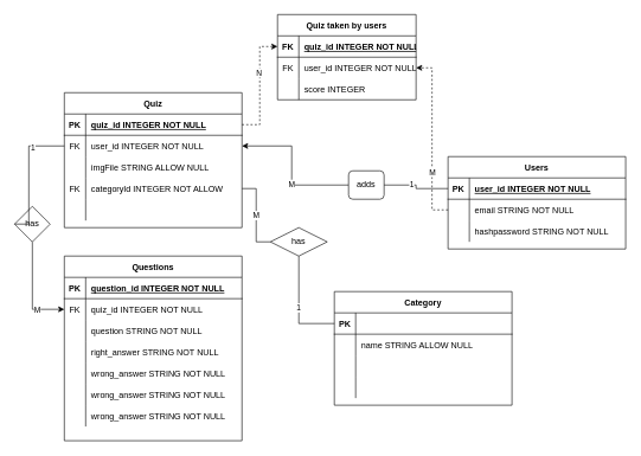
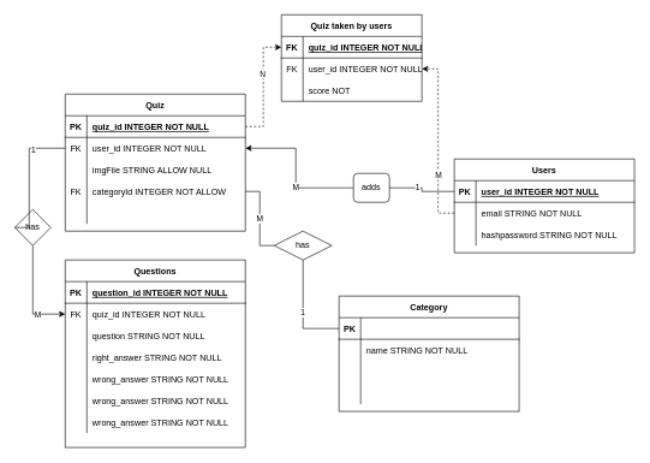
  <mxCell id="0" />
  <mxCell id="1" parent="0" />
  <mxCell id="2" value="Users" style="shape=table;startSize=30;container=1;collapsible=1;childLayout=tableLayout;fixedRows=1;rowLines=0;fontStyle=1;align=center;resizeLast=1;" parent="1" vertex="1"><mxGeometry x="630" y="220" width="250" height="130" as="geometry" /></mxCell>
  <mxCell id="3" value="" style="shape=partialRectangle;collapsible=0;dropTarget=0;pointerEvents=0;fillColor=none;points=[[0,0.5],[1,0.5]];portConstraint=eastwest;top=0;left=0;right=0;bottom=1;" parent="2" vertex="1"><mxGeometry y="30" width="250" height="30" as="geometry" /></mxCell>
  <mxCell id="4" value="PK" style="shape=partialRectangle;overflow=hidden;connectable=0;fillColor=none;top=0;left=0;bottom=0;right=0;fontStyle=1;" parent="3" vertex="1"><mxGeometry width="30" height="30" as="geometry"><mxRectangle width="30" height="30" as="alternateBounds" /></mxGeometry></mxCell>
  <mxCell id="5" value="user_id INTEGER NOT NULL" style="shape=partialRectangle;overflow=hidden;connectable=0;fillColor=none;top=0;left=0;bottom=0;right=0;align=left;spacingLeft=6;fontStyle=5;" parent="3" vertex="1"><mxGeometry x="30" width="220" height="30" as="geometry"><mxRectangle width="220" height="30" as="alternateBounds" /></mxGeometry></mxCell>
  <mxCell id="6" value="" style="shape=partialRectangle;collapsible=0;dropTarget=0;pointerEvents=0;fillColor=none;points=[[0,0.5],[1,0.5]];portConstraint=eastwest;top=0;left=0;right=0;bottom=0;" parent="2" vertex="1"><mxGeometry y="60" width="250" height="30" as="geometry" /></mxCell>
  <mxCell id="7" value="" style="shape=partialRectangle;overflow=hidden;connectable=0;fillColor=none;top=0;left=0;bottom=0;right=0;" parent="6" vertex="1"><mxGeometry width="30" height="30" as="geometry"><mxRectangle width="30" height="30" as="alternateBounds" /></mxGeometry></mxCell>
  <mxCell id="8" value="email STRING NOT NULL" style="shape=partialRectangle;overflow=hidden;connectable=0;fillColor=none;top=0;left=0;bottom=0;right=0;align=left;spacingLeft=6;" parent="6" vertex="1"><mxGeometry x="30" width="220" height="30" as="geometry"><mxRectangle width="220" height="30" as="alternateBounds" /></mxGeometry></mxCell>
  <mxCell id="9" value="" style="shape=partialRectangle;collapsible=0;dropTarget=0;pointerEvents=0;fillColor=none;points=[[0,0.5],[1,0.5]];portConstraint=eastwest;top=0;left=0;right=0;bottom=0;" parent="2" vertex="1"><mxGeometry y="90" width="250" height="30" as="geometry" /></mxCell>
  <mxCell id="10" value="" style="shape=partialRectangle;overflow=hidden;connectable=0;fillColor=none;top=0;left=0;bottom=0;right=0;" parent="9" vertex="1"><mxGeometry width="30" height="30" as="geometry"><mxRectangle width="30" height="30" as="alternateBounds" /></mxGeometry></mxCell>
  <mxCell id="11" value="hashpassword STRING NOT NULL" style="shape=partialRectangle;overflow=hidden;connectable=0;fillColor=none;top=0;left=0;bottom=0;right=0;align=left;spacingLeft=6;" parent="9" vertex="1"><mxGeometry x="30" width="220" height="30" as="geometry"><mxRectangle width="220" height="30" as="alternateBounds" /></mxGeometry></mxCell>
  <mxCell id="12" value="Questions" style="shape=table;startSize=30;container=1;collapsible=1;childLayout=tableLayout;fixedRows=1;rowLines=0;fontStyle=1;align=center;resizeLast=1;" parent="1" vertex="1"><mxGeometry x="90" y="360" width="250" height="260" as="geometry" /></mxCell>
  <mxCell id="13" value="" style="shape=partialRectangle;collapsible=0;dropTarget=0;pointerEvents=0;fillColor=none;points=[[0,0.5],[1,0.5]];portConstraint=eastwest;top=0;left=0;right=0;bottom=1;" parent="12" vertex="1"><mxGeometry y="30" width="250" height="30" as="geometry" /></mxCell>
  <mxCell id="14" value="PK" style="shape=partialRectangle;overflow=hidden;connectable=0;fillColor=none;top=0;left=0;bottom=0;right=0;fontStyle=1;" parent="13" vertex="1"><mxGeometry width="30" height="30" as="geometry"><mxRectangle width="30" height="30" as="alternateBounds" /></mxGeometry></mxCell>
  <mxCell id="15" value="question_id INTEGER NOT NULL" style="shape=partialRectangle;overflow=hidden;connectable=0;fillColor=none;top=0;left=0;bottom=0;right=0;align=left;spacingLeft=6;fontStyle=5;" parent="13" vertex="1"><mxGeometry x="30" width="220" height="30" as="geometry"><mxRectangle width="220" height="30" as="alternateBounds" /></mxGeometry></mxCell>
  <mxCell id="16" value="" style="shape=partialRectangle;collapsible=0;dropTarget=0;pointerEvents=0;fillColor=none;points=[[0,0.5],[1,0.5]];portConstraint=eastwest;top=0;left=0;right=0;bottom=0;" parent="12" vertex="1"><mxGeometry y="60" width="250" height="30" as="geometry" /></mxCell>
  <mxCell id="17" value="FK" style="shape=partialRectangle;overflow=hidden;connectable=0;fillColor=none;top=0;left=0;bottom=0;right=0;" parent="16" vertex="1"><mxGeometry width="30" height="30" as="geometry"><mxRectangle width="30" height="30" as="alternateBounds" /></mxGeometry></mxCell>
  <mxCell id="18" value="quiz_id INTEGER NOT NULL" style="shape=partialRectangle;overflow=hidden;connectable=0;fillColor=none;top=0;left=0;bottom=0;right=0;align=left;spacingLeft=6;" parent="16" vertex="1"><mxGeometry x="30" width="220" height="30" as="geometry"><mxRectangle width="220" height="30" as="alternateBounds" /></mxGeometry></mxCell>
  <mxCell id="19" value="" style="shape=partialRectangle;collapsible=0;dropTarget=0;pointerEvents=0;fillColor=none;points=[[0,0.5],[1,0.5]];portConstraint=eastwest;top=0;left=0;right=0;bottom=0;" parent="12" vertex="1"><mxGeometry y="90" width="250" height="30" as="geometry" /></mxCell>
  <mxCell id="20" value="" style="shape=partialRectangle;overflow=hidden;connectable=0;fillColor=none;top=0;left=0;bottom=0;right=0;" parent="19" vertex="1"><mxGeometry width="30" height="30" as="geometry"><mxRectangle width="30" height="30" as="alternateBounds" /></mxGeometry></mxCell>
  <mxCell id="21" value="question STRING NOT NULL" style="shape=partialRectangle;overflow=hidden;connectable=0;fillColor=none;top=0;left=0;bottom=0;right=0;align=left;spacingLeft=6;" parent="19" vertex="1"><mxGeometry x="30" width="220" height="30" as="geometry"><mxRectangle width="220" height="30" as="alternateBounds" /></mxGeometry></mxCell>
  <mxCell id="22" value="" style="shape=partialRectangle;collapsible=0;dropTarget=0;pointerEvents=0;fillColor=none;points=[[0,0.5],[1,0.5]];portConstraint=eastwest;top=0;left=0;right=0;bottom=0;" parent="12" vertex="1"><mxGeometry y="120" width="250" height="30" as="geometry" /></mxCell>
  <mxCell id="23" value="" style="shape=partialRectangle;overflow=hidden;connectable=0;fillColor=none;top=0;left=0;bottom=0;right=0;" parent="22" vertex="1"><mxGeometry width="30" height="30" as="geometry"><mxRectangle width="30" height="30" as="alternateBounds" /></mxGeometry></mxCell>
  <mxCell id="24" value="right_answer STRING NOT NULL" style="shape=partialRectangle;overflow=hidden;connectable=0;fillColor=none;top=0;left=0;bottom=0;right=0;align=left;spacingLeft=6;" parent="22" vertex="1"><mxGeometry x="30" width="220" height="30" as="geometry"><mxRectangle width="220" height="30" as="alternateBounds" /></mxGeometry></mxCell>
  <mxCell id="25" value="" style="shape=partialRectangle;collapsible=0;dropTarget=0;pointerEvents=0;fillColor=none;points=[[0,0.5],[1,0.5]];portConstraint=eastwest;top=0;left=0;right=0;bottom=0;" parent="12" vertex="1"><mxGeometry y="150" width="250" height="30" as="geometry" /></mxCell>
  <mxCell id="26" value="" style="shape=partialRectangle;overflow=hidden;connectable=0;fillColor=none;top=0;left=0;bottom=0;right=0;" parent="25" vertex="1"><mxGeometry width="30" height="30" as="geometry"><mxRectangle width="30" height="30" as="alternateBounds" /></mxGeometry></mxCell>
  <mxCell id="27" value="wrong_answer STRING NOT NULL" style="shape=partialRectangle;overflow=hidden;connectable=0;fillColor=none;top=0;left=0;bottom=0;right=0;align=left;spacingLeft=6;" parent="25" vertex="1"><mxGeometry x="30" width="220" height="30" as="geometry"><mxRectangle width="220" height="30" as="alternateBounds" /></mxGeometry></mxCell>
  <mxCell id="28" value="" style="shape=partialRectangle;collapsible=0;dropTarget=0;pointerEvents=0;fillColor=none;points=[[0,0.5],[1,0.5]];portConstraint=eastwest;top=0;left=0;right=0;bottom=0;" parent="12" vertex="1"><mxGeometry y="180" width="250" height="30" as="geometry" /></mxCell>
  <mxCell id="29" value="" style="shape=partialRectangle;overflow=hidden;connectable=0;fillColor=none;top=0;left=0;bottom=0;right=0;" parent="28" vertex="1"><mxGeometry width="30" height="30" as="geometry"><mxRectangle width="30" height="30" as="alternateBounds" /></mxGeometry></mxCell>
  <mxCell id="30" value="wrong_answer STRING NOT NULL" style="shape=partialRectangle;overflow=hidden;connectable=0;fillColor=none;top=0;left=0;bottom=0;right=0;align=left;spacingLeft=6;" parent="28" vertex="1"><mxGeometry x="30" width="220" height="30" as="geometry"><mxRectangle width="220" height="30" as="alternateBounds" /></mxGeometry></mxCell>
  <mxCell id="31" value="" style="shape=partialRectangle;collapsible=0;dropTarget=0;pointerEvents=0;fillColor=none;points=[[0,0.5],[1,0.5]];portConstraint=eastwest;top=0;left=0;right=0;bottom=0;" parent="12" vertex="1"><mxGeometry y="210" width="250" height="30" as="geometry" /></mxCell>
  <mxCell id="32" value="" style="shape=partialRectangle;overflow=hidden;connectable=0;fillColor=none;top=0;left=0;bottom=0;right=0;" parent="31" vertex="1"><mxGeometry width="30" height="30" as="geometry"><mxRectangle width="30" height="30" as="alternateBounds" /></mxGeometry></mxCell>
  <mxCell id="33" value="wrong_answer STRING NOT NULL" style="shape=partialRectangle;overflow=hidden;connectable=0;fillColor=none;top=0;left=0;bottom=0;right=0;align=left;spacingLeft=6;" parent="31" vertex="1"><mxGeometry x="30" width="220" height="30" as="geometry"><mxRectangle width="220" height="30" as="alternateBounds" /></mxGeometry></mxCell>
  <mxCell id="34" value="Quiz" style="shape=table;startSize=30;container=1;collapsible=1;childLayout=tableLayout;fixedRows=1;rowLines=0;fontStyle=1;align=center;resizeLast=1;" parent="1" vertex="1"><mxGeometry x="90" y="130" width="250" height="190" as="geometry" /></mxCell>
  <mxCell id="35" value="" style="shape=partialRectangle;collapsible=0;dropTarget=0;pointerEvents=0;fillColor=none;points=[[0,0.5],[1,0.5]];portConstraint=eastwest;top=0;left=0;right=0;bottom=1;" parent="34" vertex="1"><mxGeometry y="30" width="250" height="30" as="geometry" /></mxCell>
  <mxCell id="36" value="PK" style="shape=partialRectangle;overflow=hidden;connectable=0;fillColor=none;top=0;left=0;bottom=0;right=0;fontStyle=1;" parent="35" vertex="1"><mxGeometry width="30" height="30" as="geometry"><mxRectangle width="30" height="30" as="alternateBounds" /></mxGeometry></mxCell>
  <mxCell id="37" value="quiz_id INTEGER NOT NULL" style="shape=partialRectangle;overflow=hidden;connectable=0;fillColor=none;top=0;left=0;bottom=0;right=0;align=left;spacingLeft=6;fontStyle=5;" parent="35" vertex="1"><mxGeometry x="30" width="220" height="30" as="geometry"><mxRectangle width="220" height="30" as="alternateBounds" /></mxGeometry></mxCell>
  <mxCell id="38" value="" style="shape=partialRectangle;collapsible=0;dropTarget=0;pointerEvents=0;fillColor=none;points=[[0,0.5],[1,0.5]];portConstraint=eastwest;top=0;left=0;right=0;bottom=0;" parent="34" vertex="1"><mxGeometry y="60" width="250" height="30" as="geometry" /></mxCell>
  <mxCell id="39" value="FK" style="shape=partialRectangle;overflow=hidden;connectable=0;fillColor=none;top=0;left=0;bottom=0;right=0;" parent="38" vertex="1"><mxGeometry width="30" height="30" as="geometry"><mxRectangle width="30" height="30" as="alternateBounds" /></mxGeometry></mxCell>
  <mxCell id="40" value="user_id INTEGER NOT NULL" style="shape=partialRectangle;overflow=hidden;connectable=0;fillColor=none;top=0;left=0;bottom=0;right=0;align=left;spacingLeft=6;" parent="38" vertex="1"><mxGeometry x="30" width="220" height="30" as="geometry"><mxRectangle width="220" height="30" as="alternateBounds" /></mxGeometry></mxCell>
  <mxCell id="41" value="" style="shape=partialRectangle;collapsible=0;dropTarget=0;pointerEvents=0;fillColor=none;points=[[0,0.5],[1,0.5]];portConstraint=eastwest;top=0;left=0;right=0;bottom=0;" parent="34" vertex="1"><mxGeometry y="90" width="250" height="30" as="geometry" /></mxCell>
  <mxCell id="42" value="" style="shape=partialRectangle;overflow=hidden;connectable=0;fillColor=none;top=0;left=0;bottom=0;right=0;" parent="41" vertex="1"><mxGeometry width="30" height="30" as="geometry"><mxRectangle width="30" height="30" as="alternateBounds" /></mxGeometry></mxCell>
  <mxCell id="43" value="imgFile STRING ALLOW NULL" style="shape=partialRectangle;overflow=hidden;connectable=0;fillColor=none;top=0;left=0;bottom=0;right=0;align=left;spacingLeft=6;" parent="41" vertex="1"><mxGeometry x="30" width="220" height="30" as="geometry"><mxRectangle width="220" height="30" as="alternateBounds" /></mxGeometry></mxCell>
  <mxCell id="44" value="" style="shape=partialRectangle;collapsible=0;dropTarget=0;pointerEvents=0;fillColor=none;points=[[0,0.5],[1,0.5]];portConstraint=eastwest;top=0;left=0;right=0;bottom=0;" parent="34" vertex="1"><mxGeometry y="120" width="250" height="30" as="geometry" /></mxCell>
  <mxCell id="45" value="FK" style="shape=partialRectangle;overflow=hidden;connectable=0;fillColor=none;top=0;left=0;bottom=0;right=0;" parent="44" vertex="1"><mxGeometry width="30" height="30" as="geometry"><mxRectangle width="30" height="30" as="alternateBounds" /></mxGeometry></mxCell>
  <mxCell id="46" value="categoryId INTEGER NOT ALLOW" style="shape=partialRectangle;overflow=hidden;connectable=0;fillColor=none;top=0;left=0;bottom=0;right=0;align=left;spacingLeft=6;" parent="44" vertex="1"><mxGeometry x="30" width="220" height="30" as="geometry"><mxRectangle width="220" height="30" as="alternateBounds" /></mxGeometry></mxCell>
  <mxCell id="47" value="" style="shape=partialRectangle;collapsible=0;dropTarget=0;pointerEvents=0;fillColor=none;points=[[0,0.5],[1,0.5]];portConstraint=eastwest;top=0;left=0;right=0;bottom=0;" vertex="1" parent="34"><mxGeometry y="150" width="250" height="30" as="geometry" /></mxCell>
  <mxCell id="48" value="" style="shape=partialRectangle;overflow=hidden;connectable=0;fillColor=none;top=0;left=0;bottom=0;right=0;" vertex="1" parent="47"><mxGeometry width="30" height="30" as="geometry"><mxRectangle width="30" height="30" as="alternateBounds" /></mxGeometry></mxCell>
  <mxCell id="49" value="" style="shape=partialRectangle;overflow=hidden;connectable=0;fillColor=none;top=0;left=0;bottom=0;right=0;align=left;spacingLeft=6;" vertex="1" parent="47"><mxGeometry x="30" width="220" height="30" as="geometry"><mxRectangle width="220" height="30" as="alternateBounds" /></mxGeometry></mxCell>
  <mxCell id="50" style="edgeStyle=orthogonalEdgeStyle;rounded=0;orthogonalLoop=1;jettySize=auto;html=1;entryX=0;entryY=0.5;entryDx=0;entryDy=0;startArrow=none;" parent="1" source="57" target="16" edge="1"><mxGeometry relative="1" as="geometry" /></mxCell>
  <mxCell id="51" value="M" style="edgeLabel;html=1;align=center;verticalAlign=middle;resizable=0;points=[];" parent="50" vertex="1" connectable="0"><mxGeometry x="0.439" y="-1" relative="1" as="geometry"><mxPoint as="offset" /></mxGeometry></mxCell>
  <mxCell id="52" style="edgeStyle=orthogonalEdgeStyle;rounded=0;orthogonalLoop=1;jettySize=auto;html=1;entryX=1;entryY=0.5;entryDx=0;entryDy=0;startArrow=none;" parent="1" source="54" target="38" edge="1"><mxGeometry relative="1" as="geometry"><Array as="points"><mxPoint x="410" y="205" /></Array></mxGeometry></mxCell>
  <mxCell id="53" value="M" style="edgeLabel;html=1;align=center;verticalAlign=middle;resizable=0;points=[];" parent="52" vertex="1" connectable="0"><mxGeometry x="-0.2" y="1" relative="1" as="geometry"><mxPoint as="offset" /></mxGeometry></mxCell>
  <mxCell id="54" value="adds" style="whiteSpace=wrap;html=1;rounded=1;" parent="1" vertex="1"><mxGeometry x="490" y="240" width="50" height="40" as="geometry" /></mxCell>
  <mxCell id="55" value="" style="edgeStyle=orthogonalEdgeStyle;rounded=0;orthogonalLoop=1;jettySize=auto;html=1;entryX=1;entryY=0.5;entryDx=0;entryDy=0;endArrow=none;" parent="1" source="3" target="54" edge="1"><mxGeometry relative="1" as="geometry"><mxPoint x="460" y="175" as="sourcePoint" /><mxPoint x="340" y="205" as="targetPoint" /></mxGeometry></mxCell>
  <mxCell id="56" value="1" style="edgeLabel;html=1;align=center;verticalAlign=middle;resizable=0;points=[];" parent="55" vertex="1" connectable="0"><mxGeometry x="0.2" y="-2" relative="1" as="geometry"><mxPoint as="offset" /></mxGeometry></mxCell>
  <mxCell id="57" value="has" style="rhombus;whiteSpace=wrap;html=1;" parent="1" vertex="1"><mxGeometry x="20" y="290" width="50" height="50" as="geometry" /></mxCell>
  <mxCell id="58" value="" style="edgeStyle=orthogonalEdgeStyle;rounded=0;orthogonalLoop=1;jettySize=auto;html=1;entryX=0;entryY=0.5;entryDx=0;entryDy=0;endArrow=none;" parent="1" source="38" target="57" edge="1"><mxGeometry relative="1" as="geometry"><mxPoint x="90" y="205" as="sourcePoint" /><mxPoint x="90" y="425" as="targetPoint" /><Array as="points"><mxPoint x="40" y="205" /><mxPoint x="40" y="315" /></Array></mxGeometry></mxCell>
  <mxCell id="59" value="1" style="edgeLabel;html=1;align=center;verticalAlign=middle;resizable=0;points=[];" parent="58" vertex="1" connectable="0"><mxGeometry x="-0.5" y="1" relative="1" as="geometry"><mxPoint as="offset" /></mxGeometry></mxCell>
  <mxCell id="60" value="Quiz taken by users" style="shape=table;startSize=30;container=1;collapsible=1;childLayout=tableLayout;fixedRows=1;rowLines=0;fontStyle=1;align=center;resizeLast=1;" parent="1" vertex="1"><mxGeometry x="390" y="20" width="195" height="120" as="geometry" /></mxCell>
  <mxCell id="61" value="" style="shape=partialRectangle;collapsible=0;dropTarget=0;pointerEvents=0;fillColor=none;points=[[0,0.5],[1,0.5]];portConstraint=eastwest;top=0;left=0;right=0;bottom=1;" parent="60" vertex="1"><mxGeometry y="30" width="195" height="30" as="geometry" /></mxCell>
  <mxCell id="62" value="FK" style="shape=partialRectangle;overflow=hidden;connectable=0;fillColor=none;top=0;left=0;bottom=0;right=0;fontStyle=1;" parent="61" vertex="1"><mxGeometry width="30" height="30" as="geometry"><mxRectangle width="30" height="30" as="alternateBounds" /></mxGeometry></mxCell>
  <mxCell id="63" value="quiz_id INTEGER NOT NULL" style="shape=partialRectangle;overflow=hidden;connectable=0;fillColor=none;top=0;left=0;bottom=0;right=0;align=left;spacingLeft=6;fontStyle=5;" parent="61" vertex="1"><mxGeometry x="30" width="165" height="30" as="geometry"><mxRectangle width="165" height="30" as="alternateBounds" /></mxGeometry></mxCell>
  <mxCell id="64" value="" style="shape=partialRectangle;collapsible=0;dropTarget=0;pointerEvents=0;fillColor=none;points=[[0,0.5],[1,0.5]];portConstraint=eastwest;top=0;left=0;right=0;bottom=0;" parent="60" vertex="1"><mxGeometry y="60" width="195" height="30" as="geometry" /></mxCell>
  <mxCell id="65" value="FK" style="shape=partialRectangle;overflow=hidden;connectable=0;fillColor=none;top=0;left=0;bottom=0;right=0;" parent="64" vertex="1"><mxGeometry width="30" height="30" as="geometry"><mxRectangle width="30" height="30" as="alternateBounds" /></mxGeometry></mxCell>
  <mxCell id="66" value="user_id INTEGER NOT NULL" style="shape=partialRectangle;overflow=hidden;connectable=0;fillColor=none;top=0;left=0;bottom=0;right=0;align=left;spacingLeft=6;" parent="64" vertex="1"><mxGeometry x="30" width="165" height="30" as="geometry"><mxRectangle width="165" height="30" as="alternateBounds" /></mxGeometry></mxCell>
  <mxCell id="67" value="" style="shape=partialRectangle;collapsible=0;dropTarget=0;pointerEvents=0;fillColor=none;points=[[0,0.5],[1,0.5]];portConstraint=eastwest;top=0;left=0;right=0;bottom=0;" parent="60" vertex="1"><mxGeometry y="90" width="195" height="30" as="geometry" /></mxCell>
  <mxCell id="68" value="" style="shape=partialRectangle;overflow=hidden;connectable=0;fillColor=none;top=0;left=0;bottom=0;right=0;" parent="67" vertex="1"><mxGeometry width="30" height="30" as="geometry"><mxRectangle width="30" height="30" as="alternateBounds" /></mxGeometry></mxCell>
- <mxCell id="69" value="score INTEGER" style="shape=partialRectangle;overflow=hidden;connectable=0;fillColor=none;top=0;left=0;bottom=0;right=0;align=left;spacingLeft=6;" parent="67" vertex="1"><mxGeometry x="30" width="165" height="30" as="geometry"><mxRectangle width="165" height="30" as="alternateBounds" /></mxGeometry></mxCell>
+ <mxCell id="69" value="score NOT" style="shape=partialRectangle;overflow=hidden;connectable=0;fillColor=none;top=0;left=0;bottom=0;right=0;align=left;spacingLeft=6;" parent="67" vertex="1"><mxGeometry x="30" width="165" height="30" as="geometry"><mxRectangle width="165" height="30" as="alternateBounds" /></mxGeometry></mxCell>
  <mxCell id="70" style="edgeStyle=orthogonalEdgeStyle;rounded=0;orthogonalLoop=1;jettySize=auto;html=1;entryX=1;entryY=0.5;entryDx=0;entryDy=0;dashed=1;" parent="1" source="6" target="64" edge="1"><mxGeometry relative="1" as="geometry"><mxPoint x="640" y="320" as="targetPoint" /></mxGeometry></mxCell>
  <mxCell id="71" value="M" style="edgeLabel;html=1;align=center;verticalAlign=middle;resizable=0;points=[];" parent="70" vertex="1" connectable="0"><mxGeometry x="-0.38" relative="1" as="geometry"><mxPoint as="offset" /></mxGeometry></mxCell>
  <mxCell id="72" style="edgeStyle=orthogonalEdgeStyle;rounded=0;orthogonalLoop=1;jettySize=auto;html=1;exitX=1;exitY=0.5;exitDx=0;exitDy=0;entryX=0;entryY=0.5;entryDx=0;entryDy=0;dashed=1;" parent="1" source="35" target="61" edge="1"><mxGeometry relative="1" as="geometry" /></mxCell>
  <mxCell id="73" value="N" style="edgeLabel;html=1;align=center;verticalAlign=middle;resizable=0;points=[];" parent="72" vertex="1" connectable="0"><mxGeometry x="0.243" y="2" relative="1" as="geometry"><mxPoint as="offset" /></mxGeometry></mxCell>
  <mxCell id="74" value="Category" style="shape=table;startSize=30;container=1;collapsible=1;childLayout=tableLayout;fixedRows=1;rowLines=0;fontStyle=1;align=center;resizeLast=1;" vertex="1" parent="1"><mxGeometry x="470" y="410" width="250" height="160" as="geometry" /></mxCell>
  <mxCell id="75" value="" style="shape=partialRectangle;collapsible=0;dropTarget=0;pointerEvents=0;fillColor=none;points=[[0,0.5],[1,0.5]];portConstraint=eastwest;top=0;left=0;right=0;bottom=1;" vertex="1" parent="74"><mxGeometry y="30" width="250" height="30" as="geometry" /></mxCell>
  <mxCell id="76" value="PK" style="shape=partialRectangle;overflow=hidden;connectable=0;fillColor=none;top=0;left=0;bottom=0;right=0;fontStyle=1;" vertex="1" parent="75"><mxGeometry width="30" height="30" as="geometry"><mxRectangle width="30" height="30" as="alternateBounds" /></mxGeometry></mxCell>
  <mxCell id="77" value="" style="shape=partialRectangle;collapsible=0;dropTarget=0;pointerEvents=0;fillColor=none;points=[[0,0.5],[1,0.5]];portConstraint=eastwest;top=0;left=0;right=0;bottom=0;" vertex="1" parent="74"><mxGeometry y="60" width="250" height="30" as="geometry" /></mxCell>
  <mxCell id="78" value="" style="shape=partialRectangle;overflow=hidden;connectable=0;fillColor=none;top=0;left=0;bottom=0;right=0;" vertex="1" parent="77"><mxGeometry width="30" height="30" as="geometry"><mxRectangle width="30" height="30" as="alternateBounds" /></mxGeometry></mxCell>
- <mxCell id="79" value="name STRING ALLOW NULL" style="shape=partialRectangle;overflow=hidden;connectable=0;fillColor=none;top=0;left=0;bottom=0;right=0;align=left;spacingLeft=6;" vertex="1" parent="77"><mxGeometry x="30" width="220" height="30" as="geometry"><mxRectangle width="220" height="30" as="alternateBounds" /></mxGeometry></mxCell>
+ <mxCell id="79" value="name STRING NOT NULL" style="shape=partialRectangle;overflow=hidden;connectable=0;fillColor=none;top=0;left=0;bottom=0;right=0;align=left;spacingLeft=6;" vertex="1" parent="77"><mxGeometry x="30" width="220" height="30" as="geometry"><mxRectangle width="220" height="30" as="alternateBounds" /></mxGeometry></mxCell>
  <mxCell id="80" value="" style="shape=partialRectangle;collapsible=0;dropTarget=0;pointerEvents=0;fillColor=none;points=[[0,0.5],[1,0.5]];portConstraint=eastwest;top=0;left=0;right=0;bottom=0;" vertex="1" parent="74"><mxGeometry y="90" width="250" height="30" as="geometry" /></mxCell>
  <mxCell id="81" value="" style="shape=partialRectangle;overflow=hidden;connectable=0;fillColor=none;top=0;left=0;bottom=0;right=0;" vertex="1" parent="80"><mxGeometry width="30" height="30" as="geometry"><mxRectangle width="30" height="30" as="alternateBounds" /></mxGeometry></mxCell>
  <mxCell id="82" value="" style="shape=partialRectangle;overflow=hidden;connectable=0;fillColor=none;top=0;left=0;bottom=0;right=0;align=left;spacingLeft=6;" vertex="1" parent="80"><mxGeometry x="30" width="220" height="30" as="geometry"><mxRectangle width="220" height="30" as="alternateBounds" /></mxGeometry></mxCell>
  <mxCell id="83" value="" style="shape=partialRectangle;collapsible=0;dropTarget=0;pointerEvents=0;fillColor=none;points=[[0,0.5],[1,0.5]];portConstraint=eastwest;top=0;left=0;right=0;bottom=0;" vertex="1" parent="74"><mxGeometry y="120" width="250" height="30" as="geometry" /></mxCell>
  <mxCell id="84" value="" style="shape=partialRectangle;overflow=hidden;connectable=0;fillColor=none;top=0;left=0;bottom=0;right=0;" vertex="1" parent="83"><mxGeometry width="30" height="30" as="geometry"><mxRectangle width="30" height="30" as="alternateBounds" /></mxGeometry></mxCell>
  <mxCell id="85" value="" style="shape=partialRectangle;overflow=hidden;connectable=0;fillColor=none;top=0;left=0;bottom=0;right=0;align=left;spacingLeft=6;" vertex="1" parent="83"><mxGeometry x="30" width="220" height="30" as="geometry"><mxRectangle width="220" height="30" as="alternateBounds" /></mxGeometry></mxCell>
  <mxCell id="86" value="1" style="edgeStyle=orthogonalEdgeStyle;rounded=0;orthogonalLoop=1;jettySize=auto;html=1;entryX=0;entryY=0.5;entryDx=0;entryDy=0;endArrow=none;endFill=0;startArrow=none;" edge="1" parent="1" source="87" target="75"><mxGeometry relative="1" as="geometry" /></mxCell>
  <mxCell id="87" value="has" style="rhombus;whiteSpace=wrap;html=1;" vertex="1" parent="1"><mxGeometry x="380" y="320" width="80" height="40" as="geometry" /></mxCell>
  <mxCell id="88" value="M" style="edgeStyle=orthogonalEdgeStyle;rounded=0;orthogonalLoop=1;jettySize=auto;html=1;entryX=0;entryY=0.5;entryDx=0;entryDy=0;endArrow=none;endFill=0;" edge="1" parent="1" source="44" target="87"><mxGeometry relative="1" as="geometry"><mxPoint x="340" y="265" as="sourcePoint" /><mxPoint x="470" y="455" as="targetPoint" /></mxGeometry></mxCell>
